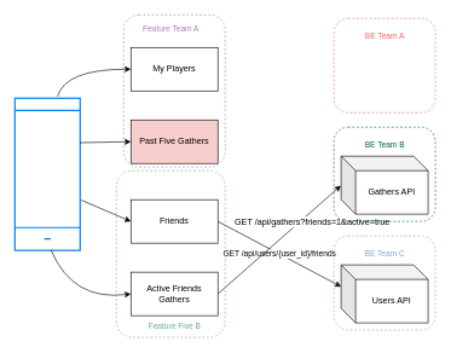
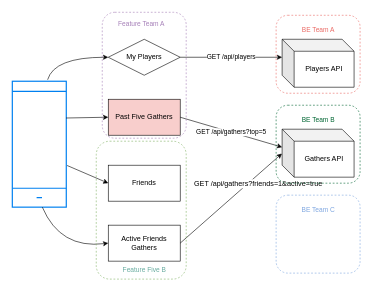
  <mxCell id="0" />
  <mxCell id="1" parent="0" />
  <mxCell id="2" value="" style="html=1;verticalLabelPosition=bottom;align=center;labelBackgroundColor=#ffffff;verticalAlign=top;strokeWidth=2;strokeColor=#0080F0;shadow=0;dashed=0;shape=mxgraph.ios7.icons.smartphone;" vertex="1" parent="1"><mxGeometry x="20" y="135" width="90" height="210" as="geometry" /></mxCell>
- <mxCell id="3" value="My Players" style="rounded=0;whiteSpace=wrap;html=1;" vertex="1" parent="1"><mxGeometry x="180" y="65" width="120" height="60" as="geometry" /></mxCell>
+ <mxCell id="3" value="My Players" style="rhombus;whiteSpace=wrap;html=1;" vertex="1" parent="1"><mxGeometry x="180" y="65" width="120" height="60" as="geometry" /></mxCell>
  <mxCell id="4" value="Past Five Gathers" style="rounded=0;whiteSpace=wrap;html=1;fillColor=#f8cecc;" vertex="1" parent="1"><mxGeometry x="180" y="165" width="120" height="60" as="geometry" /></mxCell>
  <mxCell id="5" value="Friends" style="rounded=0;whiteSpace=wrap;html=1;" vertex="1" parent="1"><mxGeometry x="180" y="275" width="120" height="60" as="geometry" /></mxCell>
  <mxCell id="6" value="Active Friends Gathers" style="rounded=0;whiteSpace=wrap;html=1;" vertex="1" parent="1"><mxGeometry x="180" y="375" width="120" height="60" as="geometry" /></mxCell>
  <mxCell id="7" value="" style="endArrow=classic;html=1;entryX=0;entryY=0.5;entryDx=0;entryDy=0;exitX=0.654;exitY=-0.012;exitDx=0;exitDy=0;exitPerimeter=0;curved=1;" edge="1" parent="1" source="2" target="3"><mxGeometry width="50" height="50" relative="1" as="geometry"><mxPoint x="80" y="125" as="sourcePoint" /><mxPoint x="130" y="75" as="targetPoint" /><Array as="points"><mxPoint x="90" y="95" /></Array></mxGeometry></mxCell>
  <mxCell id="8" value="" style="endArrow=classic;html=1;entryX=0;entryY=0.5;entryDx=0;entryDy=0;curved=1;" edge="1" parent="1" target="6"><mxGeometry width="50" height="50" relative="1" as="geometry"><mxPoint x="70" y="345" as="sourcePoint" /><mxPoint x="90" y="365" as="targetPoint" /><Array as="points"><mxPoint x="100" y="415" /></Array></mxGeometry></mxCell>
  <mxCell id="9" value="" style="endArrow=classic;html=1;exitX=0.996;exitY=0.292;exitDx=0;exitDy=0;exitPerimeter=0;entryX=0;entryY=0.5;entryDx=0;entryDy=0;" edge="1" parent="1" source="2" target="4"><mxGeometry width="50" height="50" relative="1" as="geometry"><mxPoint x="410" y="225" as="sourcePoint" /><mxPoint x="460" y="175" as="targetPoint" /></mxGeometry></mxCell>
  <mxCell id="10" value="" style="endArrow=classic;html=1;exitX=1.015;exitY=0.669;exitDx=0;exitDy=0;exitPerimeter=0;entryX=0;entryY=0.5;entryDx=0;entryDy=0;" edge="1" parent="1" source="2" target="5"><mxGeometry width="50" height="50" relative="1" as="geometry"><mxPoint x="410" y="225" as="sourcePoint" /><mxPoint x="460" y="175" as="targetPoint" /></mxGeometry></mxCell>
+ <mxCell id="11" value="Players API" style="shape=cube;whiteSpace=wrap;html=1;boundedLbl=1;backgroundOutline=1;darkOpacity=0.05;darkOpacity2=0.1;" vertex="1" parent="1"><mxGeometry x="470" y="65" width="120" height="80" as="geometry" /></mxCell>
  <mxCell id="12" value="Gathers API" style="shape=cube;whiteSpace=wrap;html=1;boundedLbl=1;backgroundOutline=1;darkOpacity=0.05;darkOpacity2=0.1;" vertex="1" parent="1"><mxGeometry x="470" y="215" width="120" height="80" as="geometry" /></mxCell>
- <mxCell id="13" value="Users API" style="shape=cube;whiteSpace=wrap;html=1;boundedLbl=1;backgroundOutline=1;darkOpacity=0.05;darkOpacity2=0.1;" vertex="1" parent="1"><mxGeometry x="470" y="365" width="120" height="80" as="geometry" /></mxCell>
- <mxCell id="16" value="GET /api/users/{user_id}/friends" style="endArrow=classic;html=1;exitX=1;exitY=0.5;exitDx=0;exitDy=0;entryX=0;entryY=0;entryDx=0;entryDy=30;entryPerimeter=0;" edge="1" parent="1" source="5" target="13"><mxGeometry width="50" height="50" relative="1" as="geometry"><mxPoint x="310" y="205" as="sourcePoint" /><mxPoint x="480" y="255" as="targetPoint" /></mxGeometry></mxCell>
+ <mxCell id="14" value="GET /api/players" style="endArrow=classic;html=1;exitX=1;exitY=0.5;exitDx=0;exitDy=0;entryX=0;entryY=0;entryDx=0;entryDy=30;entryPerimeter=0;" edge="1" parent="1" source="3" target="11"><mxGeometry width="50" height="50" relative="1" as="geometry"><mxPoint x="350" y="135" as="sourcePoint" /><mxPoint x="400" y="85" as="targetPoint" /></mxGeometry></mxCell>
+ <mxCell id="15" value="GET /api/gathers?top=5" style="endArrow=classic;html=1;exitX=1;exitY=0.5;exitDx=0;exitDy=0;entryX=0;entryY=0;entryDx=0;entryDy=30;entryPerimeter=0;" edge="1" parent="1" source="4" target="12"><mxGeometry width="50" height="50" relative="1" as="geometry"><mxPoint x="310" y="105" as="sourcePoint" /><mxPoint x="480" y="105" as="targetPoint" /></mxGeometry></mxCell>
  <mxCell id="17" value="" style="endArrow=classic;html=1;exitX=1;exitY=0.5;exitDx=0;exitDy=0;entryX=-0.003;entryY=0.508;entryDx=0;entryDy=0;entryPerimeter=0;" edge="1" parent="1" source="6" target="12"><mxGeometry width="50" height="50" relative="1" as="geometry"><mxPoint x="300" y="435" as="sourcePoint" /><mxPoint x="350" y="385" as="targetPoint" /></mxGeometry></mxCell>
  <mxCell id="18" value="GET /api/gathers?friends=1&amp;amp;active=true" style="text;html=1;align=center;verticalAlign=middle;resizable=0;points=[];labelBackgroundColor=#ffffff;" vertex="1" connectable="0" parent="17"><mxGeometry x="0.091" y="1" relative="1" as="geometry"><mxPoint x="38.09" y="-17.75" as="offset" /></mxGeometry></mxCell>
  <mxCell id="19" value="" style="rounded=1;whiteSpace=wrap;html=1;fillColor=none;dashed=1;strokeColor=#82b366;" vertex="1" parent="1"><mxGeometry x="160" y="235" width="150" height="230" as="geometry" /></mxCell>
  <mxCell id="20" value="&lt;span style=&quot;font-weight: normal&quot;&gt;&lt;font style=&quot;font-size: 11px&quot; color=&quot;#67ab9f&quot;&gt;Feature Five B&lt;/font&gt;&lt;/span&gt;" style="text;strokeColor=none;fillColor=none;html=1;fontSize=24;fontStyle=1;verticalAlign=middle;align=center;dashed=1;" vertex="1" parent="1"><mxGeometry x="190" y="445" width="100" as="geometry" /></mxCell>
  <mxCell id="21" value="" style="rounded=1;whiteSpace=wrap;html=1;fillColor=none;dashed=1;strokeColor=#A680B8;fontColor=#A680B8;" vertex="1" parent="1"><mxGeometry x="170" y="20" width="140" height="210" as="geometry" /></mxCell>
  <mxCell id="22" value="&lt;span style=&quot;font-weight: normal&quot;&gt;&lt;font style=&quot;font-size: 11px&quot;&gt;Feature Team A&lt;/font&gt;&lt;/span&gt;" style="text;strokeColor=none;fillColor=none;html=1;fontSize=24;fontStyle=1;verticalAlign=middle;align=center;dashed=1;fontColor=#A680B8;" vertex="1" parent="1"><mxGeometry x="185" y="35" width="100" as="geometry" /></mxCell>
  <mxCell id="23" value="" style="rounded=1;whiteSpace=wrap;html=1;fillColor=none;dashed=1;strokeColor=#EA6B66;fontColor=#A680B8;" vertex="1" parent="1"><mxGeometry x="460" y="25" width="140" height="130" as="geometry" /></mxCell>
  <mxCell id="24" value="&lt;span style=&quot;font-weight: normal&quot;&gt;&lt;font style=&quot;font-size: 11px&quot;&gt;BE Team A&lt;/font&gt;&lt;/span&gt;" style="text;strokeColor=none;fillColor=none;html=1;fontSize=24;fontStyle=1;verticalAlign=middle;align=center;dashed=1;fontColor=#EA6B66;" vertex="1" parent="1"><mxGeometry x="480" y="45" width="100" as="geometry" /></mxCell>
  <mxCell id="25" value="" style="rounded=1;whiteSpace=wrap;html=1;fillColor=none;dashed=1;strokeColor=#006633;fontColor=#A680B8;" vertex="1" parent="1"><mxGeometry x="460" y="175" width="140" height="130" as="geometry" /></mxCell>
  <mxCell id="26" value="&lt;span style=&quot;font-weight: normal&quot;&gt;&lt;font style=&quot;font-size: 11px&quot;&gt;BE Team B&lt;/font&gt;&lt;/span&gt;" style="text;strokeColor=none;fillColor=none;html=1;fontSize=24;fontStyle=1;verticalAlign=middle;align=center;dashed=1;fontColor=#006633;" vertex="1" parent="1"><mxGeometry x="480" y="195" width="100" as="geometry" /></mxCell>
  <mxCell id="27" value="" style="rounded=1;whiteSpace=wrap;html=1;fillColor=none;dashed=1;strokeColor=#7EA6E0;fontColor=#A680B8;" vertex="1" parent="1"><mxGeometry x="460" y="325" width="140" height="130" as="geometry" /></mxCell>
  <mxCell id="28" value="&lt;span style=&quot;font-weight: normal&quot;&gt;&lt;font style=&quot;font-size: 11px&quot;&gt;BE Team C&lt;/font&gt;&lt;/span&gt;" style="text;strokeColor=none;fillColor=none;html=1;fontSize=24;fontStyle=1;verticalAlign=middle;align=center;dashed=1;fontColor=#7EA6E0;" vertex="1" parent="1"><mxGeometry x="480" y="345" width="100" as="geometry" /></mxCell>
